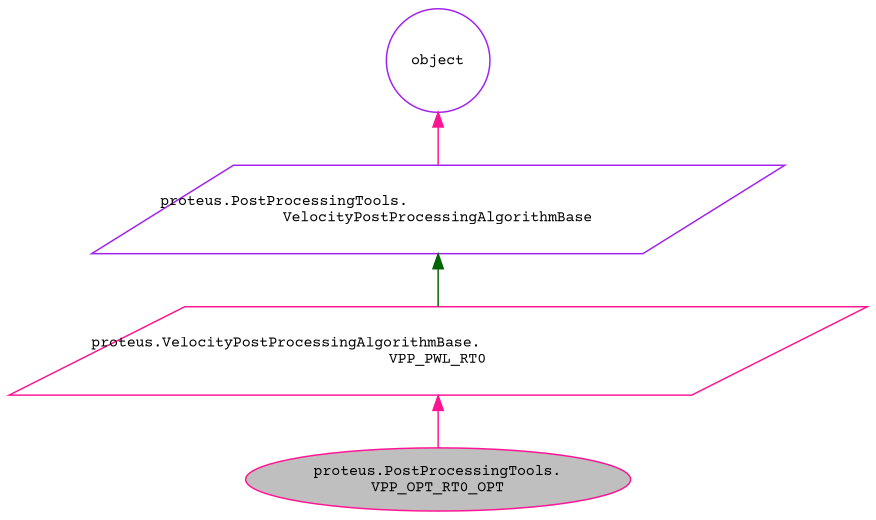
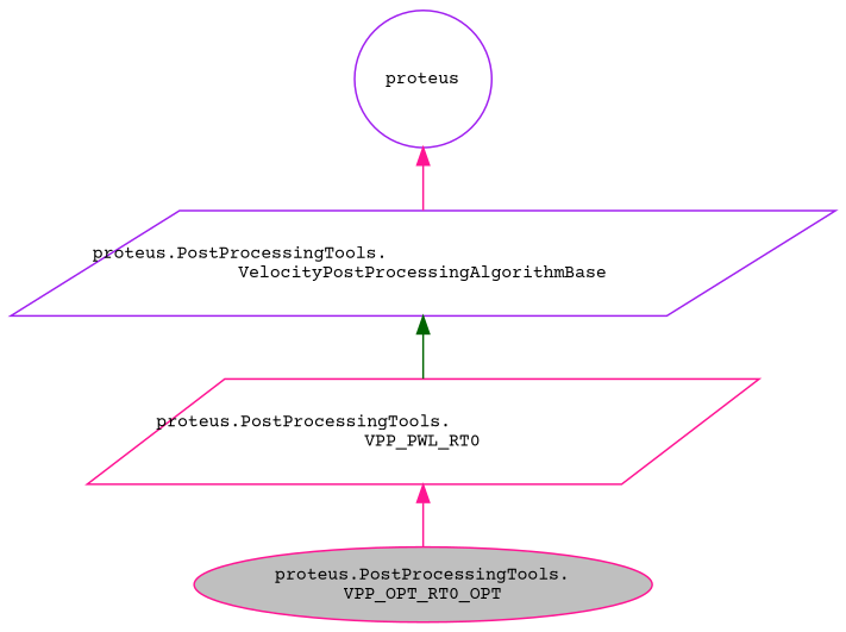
  digraph {
    fontname="Courier Prime"
    node [color=deeppink fillcolor=white fontname="Courier Prime" fontsize=10 shape=parallelogram style=filled]
    edge [color=deeppink dir=back fontname="Courier Prime" fontsize=10 labelfontname=Helvetica labelfontsize=10 style=solid]
    n1 [fillcolor=grey75 fontcolor=black height=0.2 label="proteus.PostProcessingTools.\lVPP_OPT_RT0_OPT" shape=ellipse width=0.4]
-   n2 [height=0.2 label="proteus.VelocityPostProcessingAlgorithmBase.\lVPP_PWL_RT0" width=0.4]
+   n2 [height=0.2 label="proteus.PostProcessingTools.\lVPP_PWL_RT0" width=0.4]
    n3 [color=purple height=0.2 label="proteus.PostProcessingTools.\lVelocityPostProcessingAlgorithmBase" width=0.4]
-   n4 [color=purple height=0.2 label=object shape=circle width=0.4]
+   n4 [color=purple height=0.2 label=proteus shape=circle width=0.4]
    n2 -> n1
    n3 -> n2 [color=darkgreen]
    n4 -> n3
  }
